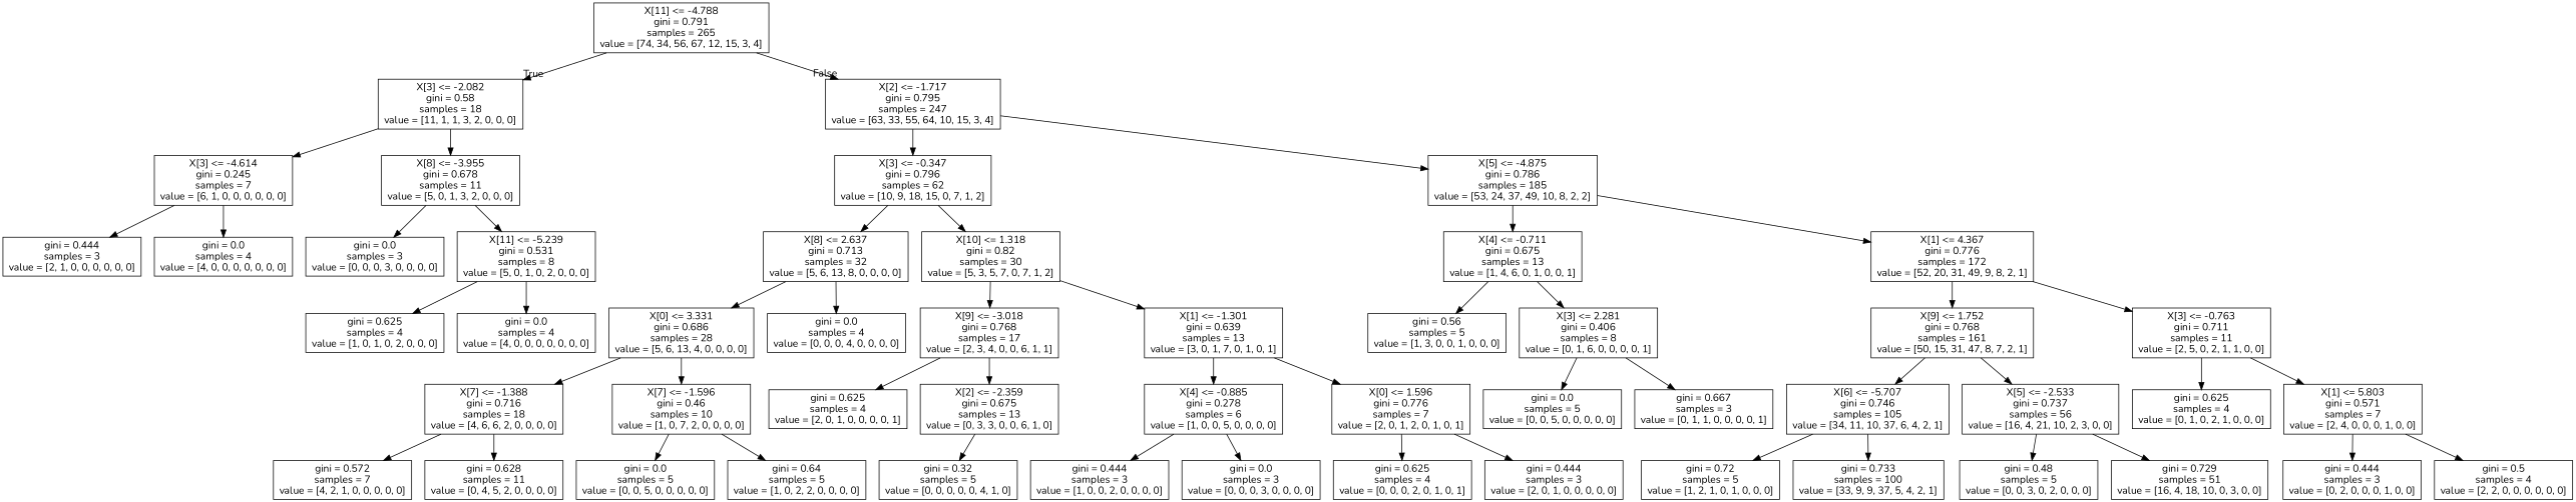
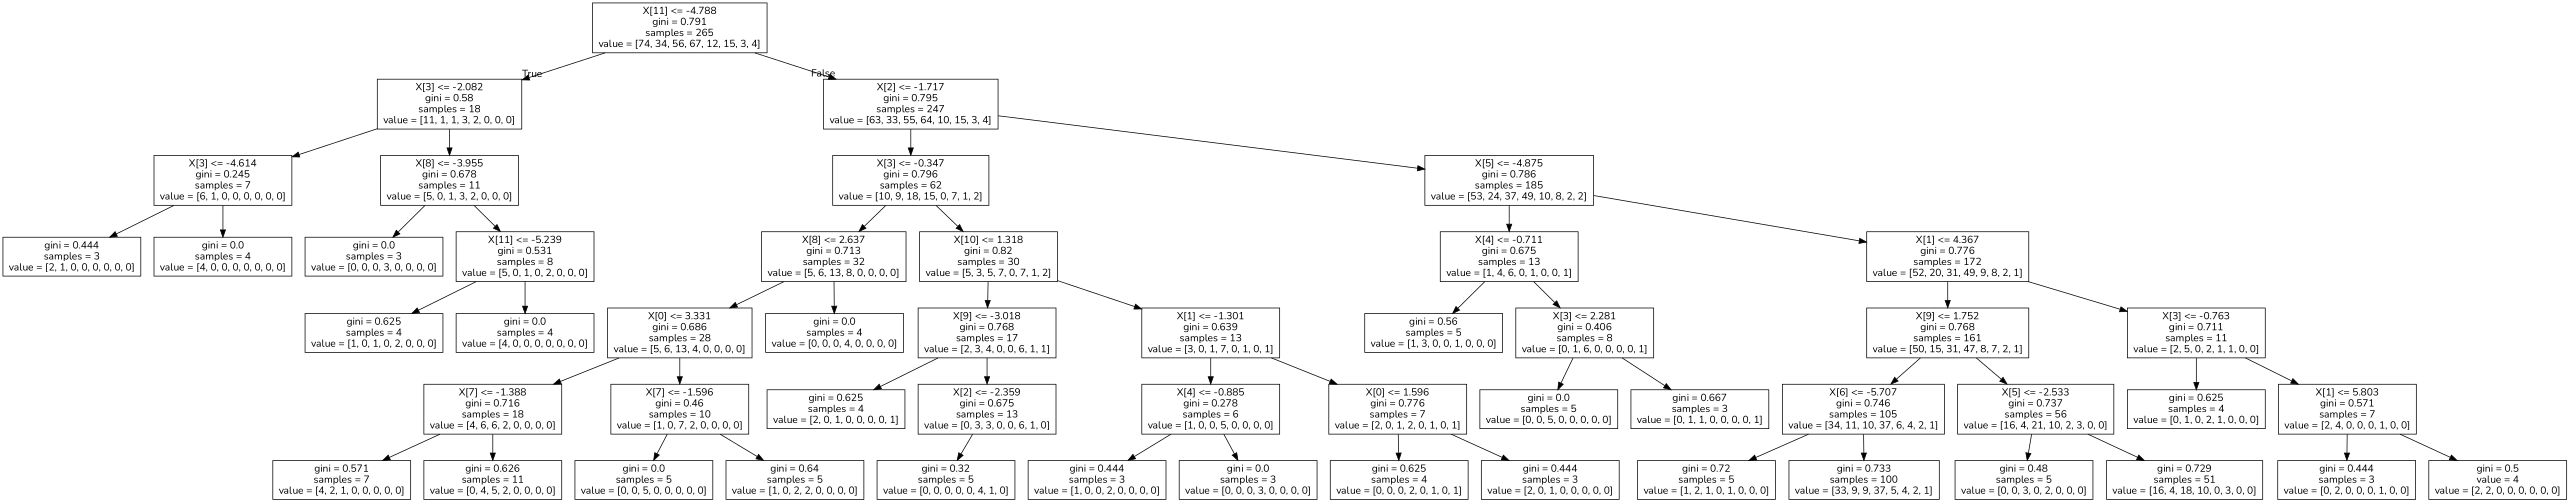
  digraph {
    fontname=Nunito
    node [fontname=Nunito shape=box]
    edge [fontname=Nunito]
    n1 [label="X[11] <= -4.788\ngini = 0.791\nsamples = 265\nvalue = [74, 34, 56, 67, 12, 15, 3, 4]"]
    n2 [label="X[3] <= -2.082\ngini = 0.58\nsamples = 18\nvalue = [11, 1, 1, 3, 2, 0, 0, 0]"]
    n3 [label="X[2] <= -1.717\ngini = 0.795\nsamples = 247\nvalue = [63, 33, 55, 64, 10, 15, 3, 4]"]
    n4 [label="X[3] <= -4.614\ngini = 0.245\nsamples = 7\nvalue = [6, 1, 0, 0, 0, 0, 0, 0]"]
    n5 [label="X[8] <= -3.955\ngini = 0.678\nsamples = 11\nvalue = [5, 0, 1, 3, 2, 0, 0, 0]"]
    n6 [label="X[3] <= -0.347\ngini = 0.796\nsamples = 62\nvalue = [10, 9, 18, 15, 0, 7, 1, 2]"]
    n7 [label="X[5] <= -4.875\ngini = 0.786\nsamples = 185\nvalue = [53, 24, 37, 49, 10, 8, 2, 2]"]
    n8 [label="gini = 0.444\nsamples = 3\nvalue = [2, 1, 0, 0, 0, 0, 0, 0]"]
    n9 [label="gini = 0.0\nsamples = 4\nvalue = [4, 0, 0, 0, 0, 0, 0, 0]"]
    n10 [label="gini = 0.0\nsamples = 3\nvalue = [0, 0, 0, 3, 0, 0, 0, 0]"]
    n11 [label="X[11] <= -5.239\ngini = 0.531\nsamples = 8\nvalue = [5, 0, 1, 0, 2, 0, 0, 0]"]
    n12 [label="gini = 0.625\nsamples = 4\nvalue = [1, 0, 1, 0, 2, 0, 0, 0]"]
    n13 [label="gini = 0.0\nsamples = 4\nvalue = [4, 0, 0, 0, 0, 0, 0, 0]"]
    n14 [label="X[8] <= 2.637\ngini = 0.713\nsamples = 32\nvalue = [5, 6, 13, 8, 0, 0, 0, 0]"]
    n15 [label="X[10] <= 1.318\ngini = 0.82\nsamples = 30\nvalue = [5, 3, 5, 7, 0, 7, 1, 2]"]
    n16 [label="X[4] <= -0.711\ngini = 0.675\nsamples = 13\nvalue = [1, 4, 6, 0, 1, 0, 0, 1]"]
    n17 [label="X[1] <= 4.367\ngini = 0.776\nsamples = 172\nvalue = [52, 20, 31, 49, 9, 8, 2, 1]"]
    n18 [label="X[0] <= 3.331\ngini = 0.686\nsamples = 28\nvalue = [5, 6, 13, 4, 0, 0, 0, 0]"]
    n19 [label="gini = 0.0\nsamples = 4\nvalue = [0, 0, 0, 4, 0, 0, 0, 0]"]
    n20 [label="X[9] <= -3.018\ngini = 0.768\nsamples = 17\nvalue = [2, 3, 4, 0, 0, 6, 1, 1]"]
    n21 [label="X[1] <= -1.301\ngini = 0.639\nsamples = 13\nvalue = [3, 0, 1, 7, 0, 1, 0, 1]"]
    n22 [label="X[7] <= -1.388\ngini = 0.716\nsamples = 18\nvalue = [4, 6, 6, 2, 0, 0, 0, 0]"]
    n23 [label="X[7] <= -1.596\ngini = 0.46\nsamples = 10\nvalue = [1, 0, 7, 2, 0, 0, 0, 0]"]
-   n24 [label="gini = 0.572\nsamples = 7\nvalue = [4, 2, 1, 0, 0, 0, 0, 0]"]
-   n25 [label="gini = 0.628\nsamples = 11\nvalue = [0, 4, 5, 2, 0, 0, 0, 0]"]
+   n24 [label="gini = 0.571\nsamples = 7\nvalue = [4, 2, 1, 0, 0, 0, 0, 0]"]
+   n25 [label="gini = 0.626\nsamples = 11\nvalue = [0, 4, 5, 2, 0, 0, 0, 0]"]
    n26 [label="gini = 0.0\nsamples = 5\nvalue = [0, 0, 5, 0, 0, 0, 0, 0]"]
    n27 [label="gini = 0.64\nsamples = 5\nvalue = [1, 0, 2, 2, 0, 0, 0, 0]"]
    n28 [label="gini = 0.625\nsamples = 4\nvalue = [2, 0, 1, 0, 0, 0, 0, 1]"]
    n29 [label="X[2] <= -2.359\ngini = 0.675\nsamples = 13\nvalue = [0, 3, 3, 0, 0, 6, 1, 0]"]
    n30 [label="X[4] <= -0.885\ngini = 0.278\nsamples = 6\nvalue = [1, 0, 0, 5, 0, 0, 0, 0]"]
    n31 [label="X[0] <= 1.596\ngini = 0.776\nsamples = 7\nvalue = [2, 0, 1, 2, 0, 1, 0, 1]"]
    n32 [label="gini = 0.32\nsamples = 5\nvalue = [0, 0, 0, 0, 0, 4, 1, 0]"]
    n33 [label="gini = 0.444\nsamples = 3\nvalue = [1, 0, 0, 2, 0, 0, 0, 0]"]
    n34 [label="gini = 0.0\nsamples = 3\nvalue = [0, 0, 0, 3, 0, 0, 0, 0]"]
    n35 [label="gini = 0.625\nsamples = 4\nvalue = [0, 0, 0, 2, 0, 1, 0, 1]"]
    n36 [label="gini = 0.444\nsamples = 3\nvalue = [2, 0, 1, 0, 0, 0, 0, 0]"]
    n37 [label="gini = 0.56\nsamples = 5\nvalue = [1, 3, 0, 0, 1, 0, 0, 0]"]
    n38 [label="X[3] <= 2.281\ngini = 0.406\nsamples = 8\nvalue = [0, 1, 6, 0, 0, 0, 0, 1]"]
    n39 [label="X[9] <= 1.752\ngini = 0.768\nsamples = 161\nvalue = [50, 15, 31, 47, 8, 7, 2, 1]"]
    n40 [label="X[3] <= -0.763\ngini = 0.711\nsamples = 11\nvalue = [2, 5, 0, 2, 1, 1, 0, 0]"]
    n41 [label="gini = 0.0\nsamples = 5\nvalue = [0, 0, 5, 0, 0, 0, 0, 0]"]
    n42 [label="gini = 0.667\nsamples = 3\nvalue = [0, 1, 1, 0, 0, 0, 0, 1]"]
    n43 [label="X[6] <= -5.707\ngini = 0.746\nsamples = 105\nvalue = [34, 11, 10, 37, 6, 4, 2, 1]"]
    n44 [label="X[5] <= -2.533\ngini = 0.737\nsamples = 56\nvalue = [16, 4, 21, 10, 2, 3, 0, 0]"]
    n45 [label="gini = 0.625\nsamples = 4\nvalue = [0, 1, 0, 2, 1, 0, 0, 0]"]
    n46 [label="X[1] <= 5.803\ngini = 0.571\nsamples = 7\nvalue = [2, 4, 0, 0, 0, 1, 0, 0]"]
    n47 [label="gini = 0.72\nsamples = 5\nvalue = [1, 2, 1, 0, 1, 0, 0, 0]"]
    n48 [label="gini = 0.733\nsamples = 100\nvalue = [33, 9, 9, 37, 5, 4, 2, 1]"]
    n49 [label="gini = 0.48\nsamples = 5\nvalue = [0, 0, 3, 0, 2, 0, 0, 0]"]
    n50 [label="gini = 0.729\nsamples = 51\nvalue = [16, 4, 18, 10, 0, 3, 0, 0]"]
    n51 [label="gini = 0.444\nsamples = 3\nvalue = [0, 2, 0, 0, 0, 1, 0, 0]"]
-   n52 [label="gini = 0.5\nsamples = 4\nvalue = [2, 2, 0, 0, 0, 0, 0, 0]"]
+   n52 [label="gini = 0.5\nvalue = 4\nvalue = [2, 2, 0, 0, 0, 0, 0, 0]"]
    n1 -> n2 [headlabel=True labelangle=45 labeldistance=2.5]
    n1 -> n3 [headlabel=False labelangle=-45 labeldistance=2.5]
    n2 -> n4
    n2 -> n5
    n3 -> n6
    n3 -> n7
    n4 -> n8
    n4 -> n9
    n5 -> n10
    n5 -> n11
    n6 -> n14
    n6 -> n15
    n7 -> n16
    n7 -> n17
    n11 -> n12
    n11 -> n13
    n14 -> n18
    n14 -> n19
    n15 -> n20
    n15 -> n21
    n16 -> n37
    n16 -> n38
    n17 -> n39
    n17 -> n40
    n18 -> n22
    n18 -> n23
    n20 -> n28
    n20 -> n29
    n21 -> n30
    n21 -> n31
    n22 -> n24
    n22 -> n25
    n23 -> n26
    n23 -> n27
    n29 -> n32
    n30 -> n33
    n30 -> n34
    n31 -> n35
    n31 -> n36
    n38 -> n41
    n38 -> n42
    n39 -> n43
    n39 -> n44
    n40 -> n45
    n40 -> n46
    n43 -> n47
    n43 -> n48
    n44 -> n49
    n44 -> n50
    n46 -> n51
    n46 -> n52
  }
